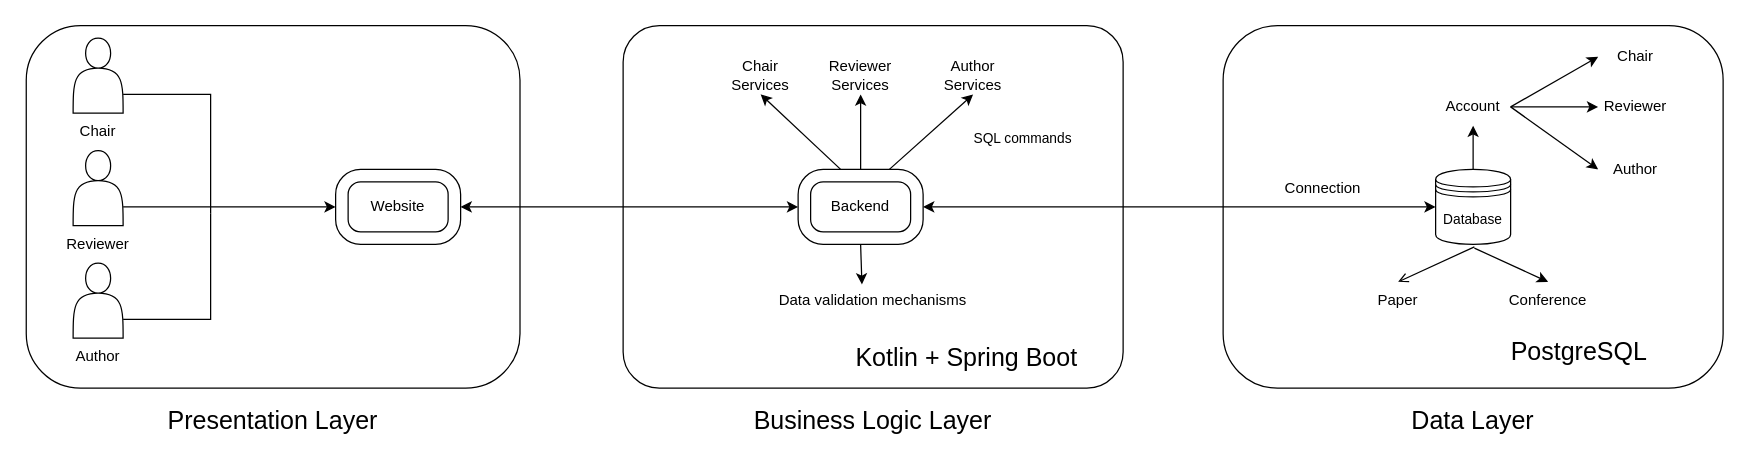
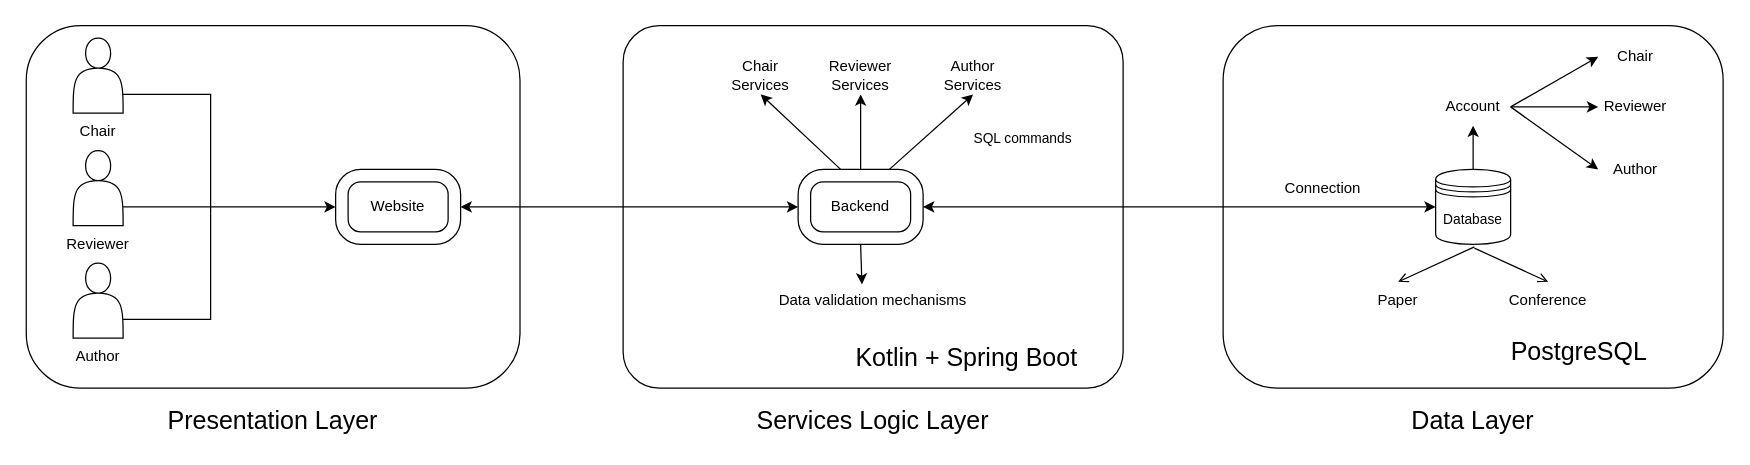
  <mxCell id="0" />
  <mxCell id="1" parent="0" />
  <mxCell id="2" value="" style="rounded=1;whiteSpace=wrap;html=1;" vertex="1" parent="1"><mxGeometry x="20.5" y="20" width="395" height="290" as="geometry" /></mxCell>
  <mxCell id="3" value="Presentation Layer" style="text;html=1;strokeColor=none;fillColor=none;align=center;verticalAlign=middle;whiteSpace=wrap;rounded=0;fontSize=20;" vertex="1" parent="1"><mxGeometry x="128" y="320" width="180" height="30" as="geometry" /></mxCell>
  <mxCell id="4" value="" style="shape=actor;whiteSpace=wrap;html=1;" vertex="1" parent="1"><mxGeometry x="58" y="30" width="40" height="60" as="geometry" /></mxCell>
  <mxCell id="5" value="" style="shape=actor;whiteSpace=wrap;html=1;" vertex="1" parent="1"><mxGeometry x="58" y="120" width="40" height="60" as="geometry" /></mxCell>
  <mxCell id="6" value="" style="shape=actor;whiteSpace=wrap;html=1;" vertex="1" parent="1"><mxGeometry x="58" y="210" width="40" height="60" as="geometry" /></mxCell>
  <mxCell id="7" value="Chair" style="text;html=1;strokeColor=none;fillColor=none;align=center;verticalAlign=middle;whiteSpace=wrap;rounded=0;" vertex="1" parent="1"><mxGeometry x="48" y="90" width="60" height="30" as="geometry" /></mxCell>
  <mxCell id="8" value="Reviewer" style="text;html=1;strokeColor=none;fillColor=none;align=center;verticalAlign=middle;whiteSpace=wrap;rounded=0;" vertex="1" parent="1"><mxGeometry x="48" y="180" width="60" height="30" as="geometry" /></mxCell>
  <mxCell id="9" value="Author" style="text;html=1;strokeColor=none;fillColor=none;align=center;verticalAlign=middle;whiteSpace=wrap;rounded=0;" vertex="1" parent="1"><mxGeometry x="48" y="270" width="60" height="30" as="geometry" /></mxCell>
  <mxCell id="10" value="" style="verticalLabelPosition=bottom;verticalAlign=top;html=1;shape=mxgraph.basic.rounded_frame;dx=10;" vertex="1" parent="1"><mxGeometry x="268" y="135" width="100" height="60" as="geometry" /></mxCell>
  <mxCell id="11" value="Website" style="text;html=1;strokeColor=none;fillColor=none;align=center;verticalAlign=middle;whiteSpace=wrap;rounded=0;" vertex="1" parent="1"><mxGeometry x="288" y="150" width="60" height="30" as="geometry" /></mxCell>
  <mxCell id="12" value="" style="endArrow=none;html=1;rounded=0;exitX=1;exitY=0.75;exitDx=0;exitDy=0;" edge="1" parent="1" source="6"><mxGeometry width="50" height="50" relative="1" as="geometry"><mxPoint x="328" y="260" as="sourcePoint" /><mxPoint x="168" y="170" as="targetPoint" /><Array as="points"><mxPoint x="168" y="255" /></Array></mxGeometry></mxCell>
  <mxCell id="13" value="" style="endArrow=none;html=1;rounded=0;exitX=1;exitY=0.75;exitDx=0;exitDy=0;" edge="1" parent="1" source="4"><mxGeometry width="50" height="50" relative="1" as="geometry"><mxPoint x="328" y="260" as="sourcePoint" /><mxPoint x="168" y="170" as="targetPoint" /><Array as="points"><mxPoint x="168" y="75" /></Array></mxGeometry></mxCell>
  <mxCell id="14" value="" style="endArrow=classic;html=1;rounded=0;exitX=1;exitY=0.75;exitDx=0;exitDy=0;entryX=0;entryY=0.5;entryDx=0;entryDy=0;entryPerimeter=0;" edge="1" parent="1" source="5" target="10"><mxGeometry width="50" height="50" relative="1" as="geometry"><mxPoint x="328" y="260" as="sourcePoint" /><mxPoint x="378" y="210" as="targetPoint" /></mxGeometry></mxCell>
  <mxCell id="15" value="" style="rounded=1;whiteSpace=wrap;html=1;fontSize=20;arcSize=10;" vertex="1" parent="1"><mxGeometry x="498" y="20" width="400" height="290" as="geometry" /></mxCell>
- <mxCell id="16" value="Business Logic Layer" style="text;html=1;strokeColor=none;fillColor=none;align=center;verticalAlign=middle;whiteSpace=wrap;rounded=0;fontSize=20;" vertex="1" parent="1"><mxGeometry x="593" y="320" width="210" height="30" as="geometry" /></mxCell>
+ <mxCell id="16" value="Services Logic Layer" style="text;html=1;strokeColor=none;fillColor=none;align=center;verticalAlign=middle;whiteSpace=wrap;rounded=0;fontSize=20;" vertex="1" parent="1"><mxGeometry x="593" y="320" width="210" height="30" as="geometry" /></mxCell>
  <mxCell id="17" value="Kotlin + Spring Boot" style="text;html=1;strokeColor=none;fillColor=none;align=center;verticalAlign=middle;whiteSpace=wrap;rounded=0;fontSize=20;" vertex="1" parent="1"><mxGeometry x="678" y="270" width="190" height="30" as="geometry" /></mxCell>
  <mxCell id="18" value="" style="verticalLabelPosition=bottom;verticalAlign=top;html=1;shape=mxgraph.basic.rounded_frame;dx=10;fontSize=20;" vertex="1" parent="1"><mxGeometry x="638" y="135" width="100" height="60" as="geometry" /></mxCell>
  <mxCell id="19" value="Backend" style="text;html=1;strokeColor=none;fillColor=none;align=center;verticalAlign=middle;whiteSpace=wrap;rounded=0;fontSize=12;" vertex="1" parent="1"><mxGeometry x="658" y="150" width="60" height="30" as="geometry" /></mxCell>
  <mxCell id="20" value="" style="endArrow=classic;startArrow=classic;html=1;rounded=0;fontSize=12;exitX=1;exitY=0.5;exitDx=0;exitDy=0;exitPerimeter=0;entryX=0;entryY=0.5;entryDx=0;entryDy=0;entryPerimeter=0;" edge="1" parent="1" source="10" target="18"><mxGeometry width="50" height="50" relative="1" as="geometry"><mxPoint x="458" y="110" as="sourcePoint" /><mxPoint x="508" y="60" as="targetPoint" /></mxGeometry></mxCell>
  <mxCell id="21" value="" style="endArrow=classic;html=1;rounded=0;fontSize=12;exitX=0.5;exitY=1;exitDx=0;exitDy=0;exitPerimeter=0;entryX=0.444;entryY=0.067;entryDx=0;entryDy=0;entryPerimeter=0;" edge="1" parent="1" source="18" target="22"><mxGeometry width="50" height="50" relative="1" as="geometry"><mxPoint x="458" y="110" as="sourcePoint" /><mxPoint x="508" y="60" as="targetPoint" /></mxGeometry></mxCell>
  <mxCell id="22" value="Data validation mechanisms" style="text;html=1;strokeColor=none;fillColor=none;align=center;verticalAlign=middle;whiteSpace=wrap;rounded=0;fontSize=12;" vertex="1" parent="1"><mxGeometry x="618" y="225" width="160" height="30" as="geometry" /></mxCell>
  <mxCell id="23" value="Chair Services" style="text;html=1;strokeColor=none;fillColor=none;align=center;verticalAlign=middle;whiteSpace=wrap;rounded=0;fontSize=12;" vertex="1" parent="1"><mxGeometry x="578" y="45" width="60" height="30" as="geometry" /></mxCell>
  <mxCell id="24" value="Reviewer Services" style="text;html=1;strokeColor=none;fillColor=none;align=center;verticalAlign=middle;whiteSpace=wrap;rounded=0;fontSize=12;" vertex="1" parent="1"><mxGeometry x="658" y="45" width="60" height="30" as="geometry" /></mxCell>
  <mxCell id="25" value="Author Services" style="text;html=1;strokeColor=none;fillColor=none;align=center;verticalAlign=middle;whiteSpace=wrap;rounded=0;fontSize=12;" vertex="1" parent="1"><mxGeometry x="748" y="45" width="60" height="30" as="geometry" /></mxCell>
  <mxCell id="26" value="" style="endArrow=classic;html=1;rounded=0;fontSize=12;entryX=0.5;entryY=1;entryDx=0;entryDy=0;exitX=0.34;exitY=0;exitDx=0;exitDy=0;exitPerimeter=0;" edge="1" parent="1" source="18" target="23"><mxGeometry width="50" height="50" relative="1" as="geometry"><mxPoint x="668" y="140" as="sourcePoint" /><mxPoint x="508" y="30" as="targetPoint" /></mxGeometry></mxCell>
  <mxCell id="27" value="" style="endArrow=classic;html=1;rounded=0;fontSize=12;entryX=0.5;entryY=1;entryDx=0;entryDy=0;exitX=0.5;exitY=0;exitDx=0;exitDy=0;exitPerimeter=0;" edge="1" parent="1" source="18" target="24"><mxGeometry width="50" height="50" relative="1" as="geometry"><mxPoint x="598" y="130" as="sourcePoint" /><mxPoint x="508" y="30" as="targetPoint" /></mxGeometry></mxCell>
  <mxCell id="28" value="" style="endArrow=classic;html=1;rounded=0;fontSize=12;entryX=0.5;entryY=1;entryDx=0;entryDy=0;exitX=0.73;exitY=0;exitDx=0;exitDy=0;exitPerimeter=0;" edge="1" parent="1" source="18" target="25"><mxGeometry width="50" height="50" relative="1" as="geometry"><mxPoint x="658" y="100" as="sourcePoint" /><mxPoint x="508" y="30" as="targetPoint" /></mxGeometry></mxCell>
  <mxCell id="29" value="" style="rounded=1;whiteSpace=wrap;html=1;fontSize=12;" vertex="1" parent="1"><mxGeometry x="978" y="20" width="400" height="290" as="geometry" /></mxCell>
  <mxCell id="30" value="Data Layer" style="text;html=1;strokeColor=none;fillColor=none;align=center;verticalAlign=middle;whiteSpace=wrap;rounded=0;fontSize=20;" vertex="1" parent="1"><mxGeometry x="1118" y="320" width="120" height="30" as="geometry" /></mxCell>
  <mxCell id="31" value="" style="shape=datastore;whiteSpace=wrap;html=1;fontSize=20;" vertex="1" parent="1"><mxGeometry x="1148" y="135" width="60" height="60" as="geometry" /></mxCell>
  <mxCell id="32" value="" style="endArrow=classic;startArrow=classic;html=1;rounded=0;fontSize=20;exitX=1;exitY=0.5;exitDx=0;exitDy=0;exitPerimeter=0;entryX=0;entryY=0.5;entryDx=0;entryDy=0;" edge="1" parent="1" source="18" target="31"><mxGeometry width="50" height="50" relative="1" as="geometry"><mxPoint x="888" y="70" as="sourcePoint" /><mxPoint x="938" y="20" as="targetPoint" /></mxGeometry></mxCell>
  <mxCell id="33" value="SQL commands" style="text;html=1;strokeColor=none;fillColor=none;align=center;verticalAlign=middle;whiteSpace=wrap;rounded=0;fontSize=11;" vertex="1" parent="1"><mxGeometry x="768" y="95" width="100" height="30" as="geometry" /></mxCell>
  <mxCell id="34" value="Database" style="text;html=1;strokeColor=none;fillColor=none;align=center;verticalAlign=middle;whiteSpace=wrap;rounded=0;fontSize=11;" vertex="1" parent="1"><mxGeometry x="1148" y="160" width="60" height="30" as="geometry" /></mxCell>
  <mxCell id="35" value="PostgreSQL" style="text;html=1;strokeColor=none;fillColor=none;align=center;verticalAlign=middle;whiteSpace=wrap;rounded=0;fontSize=20;" vertex="1" parent="1"><mxGeometry x="1233" y="265" width="60" height="30" as="geometry" /></mxCell>
  <mxCell id="36" value="Connection" style="text;html=1;strokeColor=none;fillColor=none;align=center;verticalAlign=middle;whiteSpace=wrap;rounded=0;fontSize=12;" vertex="1" parent="1"><mxGeometry x="1028" y="135" width="60" height="30" as="geometry" /></mxCell>
  <mxCell id="37" value="Account" style="text;html=1;strokeColor=none;fillColor=none;align=center;verticalAlign=middle;whiteSpace=wrap;rounded=0;fontSize=12;" vertex="1" parent="1"><mxGeometry x="1148" y="70" width="60" height="30" as="geometry" /></mxCell>
  <mxCell id="38" value="Chair" style="text;html=1;strokeColor=none;fillColor=none;align=center;verticalAlign=middle;whiteSpace=wrap;rounded=0;fontSize=12;" vertex="1" parent="1"><mxGeometry x="1278" y="30" width="60" height="30" as="geometry" /></mxCell>
  <mxCell id="39" value="Reviewer" style="text;html=1;strokeColor=none;fillColor=none;align=center;verticalAlign=middle;whiteSpace=wrap;rounded=0;fontSize=12;" vertex="1" parent="1"><mxGeometry x="1278" y="70" width="60" height="30" as="geometry" /></mxCell>
  <mxCell id="40" value="Author" style="text;html=1;strokeColor=none;fillColor=none;align=center;verticalAlign=middle;whiteSpace=wrap;rounded=0;fontSize=12;" vertex="1" parent="1"><mxGeometry x="1278" y="120" width="60" height="30" as="geometry" /></mxCell>
  <mxCell id="41" style="edgeStyle=orthogonalEdgeStyle;rounded=0;orthogonalLoop=1;jettySize=auto;html=1;exitX=0.5;exitY=1;exitDx=0;exitDy=0;fontSize=12;" edge="1" parent="1" source="40" target="40"><mxGeometry relative="1" as="geometry" /></mxCell>
  <mxCell id="42" value="" style="endArrow=classic;html=1;rounded=0;fontSize=12;exitX=0.5;exitY=0;exitDx=0;exitDy=0;entryX=0.5;entryY=1;entryDx=0;entryDy=0;" edge="1" parent="1" source="31" target="37"><mxGeometry width="50" height="50" relative="1" as="geometry"><mxPoint x="1278" y="180" as="sourcePoint" /><mxPoint x="1328" y="130" as="targetPoint" /></mxGeometry></mxCell>
  <mxCell id="43" value="" style="endArrow=classic;html=1;rounded=0;fontSize=12;exitX=1;exitY=0.5;exitDx=0;exitDy=0;entryX=0;entryY=0.5;entryDx=0;entryDy=0;" edge="1" parent="1" source="37" target="39"><mxGeometry width="50" height="50" relative="1" as="geometry"><mxPoint x="1278" y="180" as="sourcePoint" /><mxPoint x="1328" y="130" as="targetPoint" /></mxGeometry></mxCell>
  <mxCell id="44" value="" style="endArrow=classic;html=1;rounded=0;fontSize=12;exitX=1;exitY=0.5;exitDx=0;exitDy=0;entryX=0;entryY=0.5;entryDx=0;entryDy=0;" edge="1" parent="1" source="37" target="38"><mxGeometry width="50" height="50" relative="1" as="geometry"><mxPoint x="1278" y="180" as="sourcePoint" /><mxPoint x="1328" y="130" as="targetPoint" /></mxGeometry></mxCell>
  <mxCell id="45" value="" style="endArrow=classic;html=1;rounded=0;fontSize=12;entryX=0;entryY=0.5;entryDx=0;entryDy=0;exitX=1;exitY=0.5;exitDx=0;exitDy=0;" edge="1" parent="1" source="37" target="40"><mxGeometry width="50" height="50" relative="1" as="geometry"><mxPoint x="1208" y="90" as="sourcePoint" /><mxPoint x="1328" y="130" as="targetPoint" /></mxGeometry></mxCell>
  <mxCell id="46" value="Paper" style="text;html=1;strokeColor=none;fillColor=none;align=center;verticalAlign=middle;whiteSpace=wrap;rounded=0;fontSize=12;" vertex="1" parent="1"><mxGeometry x="1088" y="225" width="60" height="30" as="geometry" /></mxCell>
  <mxCell id="47" value="Conference" style="text;html=1;strokeColor=none;fillColor=none;align=center;verticalAlign=middle;whiteSpace=wrap;rounded=0;fontSize=12;" vertex="1" parent="1"><mxGeometry x="1208" y="225" width="60" height="30" as="geometry" /></mxCell>
  <mxCell id="48" value="" style="endArrow=open;html=1;rounded=0;fontSize=12;exitX=0.517;exitY=1.233;exitDx=0;exitDy=0;exitPerimeter=0;entryX=0.5;entryY=0;entryDx=0;entryDy=0;" edge="1" parent="1" source="34" target="46"><mxGeometry width="50" height="50" relative="1" as="geometry"><mxPoint x="1278" y="180" as="sourcePoint" /><mxPoint x="1328" y="130" as="targetPoint" /></mxGeometry></mxCell>
- <mxCell id="49" value="" style="endArrow=classic;html=1;rounded=0;fontSize=12;entryX=0.5;entryY=0;entryDx=0;entryDy=0;exitX=0.517;exitY=1.267;exitDx=0;exitDy=0;exitPerimeter=0;" edge="1" parent="1" source="34" target="47"><mxGeometry width="50" height="50" relative="1" as="geometry"><mxPoint x="1178" y="190" as="sourcePoint" /><mxPoint x="1328" y="130" as="targetPoint" /></mxGeometry></mxCell>
+ <mxCell id="49" value="" style="endArrow=open;html=1;rounded=0;fontSize=12;entryX=0.5;entryY=0;entryDx=0;entryDy=0;exitX=0.517;exitY=1.267;exitDx=0;exitDy=0;exitPerimeter=0;" edge="1" parent="1" source="34" target="47"><mxGeometry width="50" height="50" relative="1" as="geometry"><mxPoint x="1178" y="190" as="sourcePoint" /><mxPoint x="1328" y="130" as="targetPoint" /></mxGeometry></mxCell>
